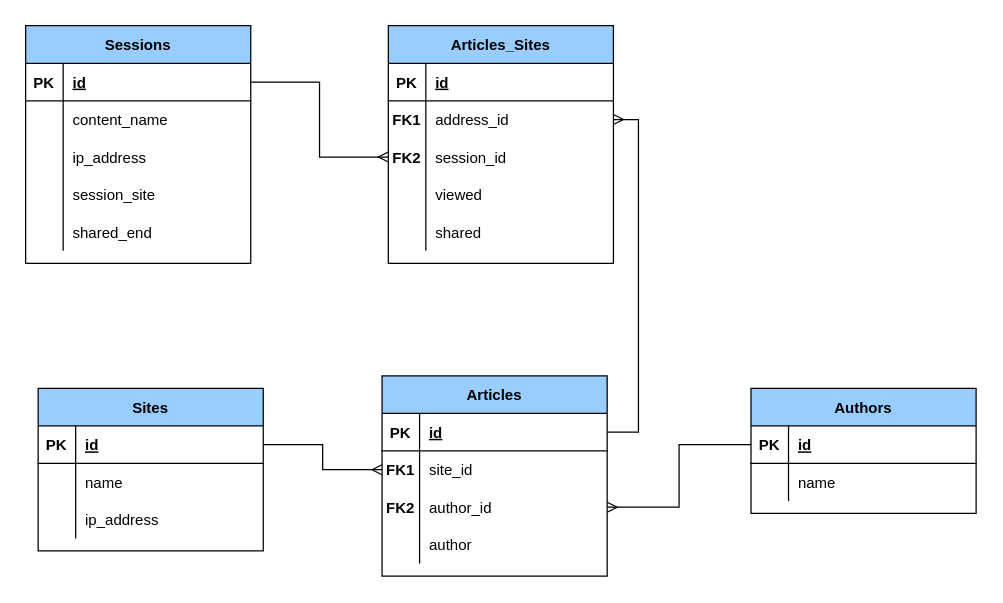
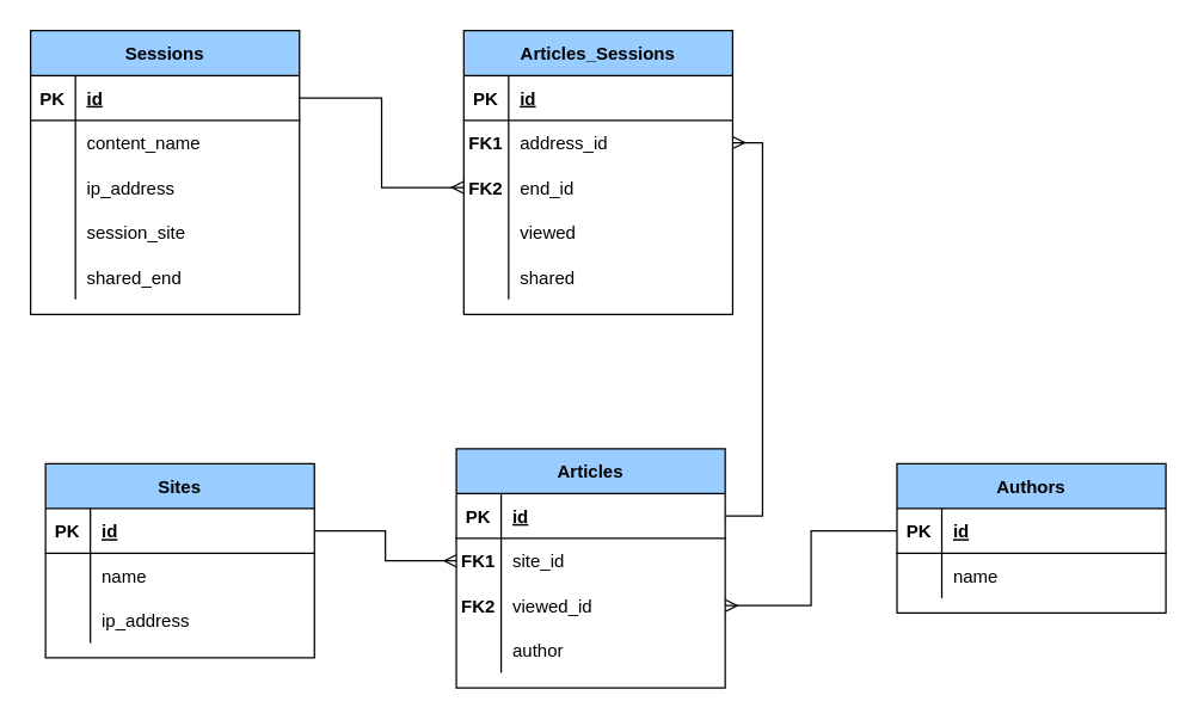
  <mxCell id="0" />
  <mxCell id="1" parent="0" />
  <mxCell id="2" value="Sites" style="shape=table;startSize=30;container=1;collapsible=1;childLayout=tableLayout;fixedRows=1;rowLines=0;fontStyle=1;align=center;resizeLast=1;fillColor=#99CCFF;" parent="1" vertex="1"><mxGeometry x="30" y="310" width="180" height="130" as="geometry" /></mxCell>
  <mxCell id="3" value="" style="shape=tableRow;horizontal=0;startSize=0;swimlaneHead=0;swimlaneBody=0;fillColor=none;collapsible=0;dropTarget=0;points=[[0,0.5],[1,0.5]];portConstraint=eastwest;top=0;left=0;right=0;bottom=1;" parent="2" vertex="1"><mxGeometry y="30" width="180" height="30" as="geometry" /></mxCell>
  <mxCell id="4" value="PK" style="shape=partialRectangle;connectable=0;fillColor=none;top=0;left=0;bottom=0;right=0;fontStyle=1;overflow=hidden;" parent="3" vertex="1"><mxGeometry width="30" height="30" as="geometry"><mxRectangle width="30" height="30" as="alternateBounds" /></mxGeometry></mxCell>
  <mxCell id="5" value="id" style="shape=partialRectangle;connectable=0;fillColor=none;top=0;left=0;bottom=0;right=0;align=left;spacingLeft=6;fontStyle=5;overflow=hidden;" parent="3" vertex="1"><mxGeometry x="30" width="150" height="30" as="geometry"><mxRectangle width="150" height="30" as="alternateBounds" /></mxGeometry></mxCell>
  <mxCell id="6" value="" style="shape=tableRow;horizontal=0;startSize=0;swimlaneHead=0;swimlaneBody=0;fillColor=none;collapsible=0;dropTarget=0;points=[[0,0.5],[1,0.5]];portConstraint=eastwest;top=0;left=0;right=0;bottom=0;" parent="2" vertex="1"><mxGeometry y="60" width="180" height="30" as="geometry" /></mxCell>
  <mxCell id="7" value="" style="shape=partialRectangle;connectable=0;fillColor=none;top=0;left=0;bottom=0;right=0;editable=1;overflow=hidden;" parent="6" vertex="1"><mxGeometry width="30" height="30" as="geometry"><mxRectangle width="30" height="30" as="alternateBounds" /></mxGeometry></mxCell>
  <mxCell id="8" value="name" style="shape=partialRectangle;connectable=0;fillColor=none;top=0;left=0;bottom=0;right=0;align=left;spacingLeft=6;overflow=hidden;" parent="6" vertex="1"><mxGeometry x="30" width="150" height="30" as="geometry"><mxRectangle width="150" height="30" as="alternateBounds" /></mxGeometry></mxCell>
  <mxCell id="9" value="" style="shape=tableRow;horizontal=0;startSize=0;swimlaneHead=0;swimlaneBody=0;fillColor=none;collapsible=0;dropTarget=0;points=[[0,0.5],[1,0.5]];portConstraint=eastwest;top=0;left=0;right=0;bottom=0;" parent="2" vertex="1"><mxGeometry y="90" width="180" height="30" as="geometry" /></mxCell>
  <mxCell id="10" value="" style="shape=partialRectangle;connectable=0;fillColor=none;top=0;left=0;bottom=0;right=0;editable=1;overflow=hidden;" parent="9" vertex="1"><mxGeometry width="30" height="30" as="geometry"><mxRectangle width="30" height="30" as="alternateBounds" /></mxGeometry></mxCell>
  <mxCell id="11" value="ip_address" style="shape=partialRectangle;connectable=0;fillColor=none;top=0;left=0;bottom=0;right=0;align=left;spacingLeft=6;overflow=hidden;" parent="9" vertex="1"><mxGeometry x="30" width="150" height="30" as="geometry"><mxRectangle width="150" height="30" as="alternateBounds" /></mxGeometry></mxCell>
  <mxCell id="12" value="Articles" style="shape=table;startSize=30;container=1;collapsible=1;childLayout=tableLayout;fixedRows=1;rowLines=0;fontStyle=1;align=center;resizeLast=1;fillColor=#99CCFF;" parent="1" vertex="1"><mxGeometry x="305" y="300" width="180" height="160" as="geometry" /></mxCell>
  <mxCell id="13" value="" style="shape=tableRow;horizontal=0;startSize=0;swimlaneHead=0;swimlaneBody=0;fillColor=none;collapsible=0;dropTarget=0;points=[[0,0.5],[1,0.5]];portConstraint=eastwest;top=0;left=0;right=0;bottom=1;" parent="12" vertex="1"><mxGeometry y="30" width="180" height="30" as="geometry" /></mxCell>
  <mxCell id="14" value="PK" style="shape=partialRectangle;connectable=0;fillColor=none;top=0;left=0;bottom=0;right=0;fontStyle=1;overflow=hidden;" parent="13" vertex="1"><mxGeometry width="30" height="30" as="geometry"><mxRectangle width="30" height="30" as="alternateBounds" /></mxGeometry></mxCell>
  <mxCell id="15" value="id" style="shape=partialRectangle;connectable=0;fillColor=none;top=0;left=0;bottom=0;right=0;align=left;spacingLeft=6;fontStyle=5;overflow=hidden;" parent="13" vertex="1"><mxGeometry x="30" width="150" height="30" as="geometry"><mxRectangle width="150" height="30" as="alternateBounds" /></mxGeometry></mxCell>
  <mxCell id="16" value="" style="shape=tableRow;horizontal=0;startSize=0;swimlaneHead=0;swimlaneBody=0;fillColor=none;collapsible=0;dropTarget=0;points=[[0,0.5],[1,0.5]];portConstraint=eastwest;top=0;left=0;right=0;bottom=0;" parent="12" vertex="1"><mxGeometry y="60" width="180" height="30" as="geometry" /></mxCell>
  <mxCell id="17" value="FK1" style="shape=partialRectangle;connectable=0;fillColor=none;top=0;left=0;bottom=0;right=0;editable=1;overflow=hidden;fontStyle=1" parent="16" vertex="1"><mxGeometry width="30" height="30" as="geometry"><mxRectangle width="30" height="30" as="alternateBounds" /></mxGeometry></mxCell>
  <mxCell id="18" value="site_id" style="shape=partialRectangle;connectable=0;fillColor=none;top=0;left=0;bottom=0;right=0;align=left;spacingLeft=6;overflow=hidden;" parent="16" vertex="1"><mxGeometry x="30" width="150" height="30" as="geometry"><mxRectangle width="150" height="30" as="alternateBounds" /></mxGeometry></mxCell>
  <mxCell id="19" value="" style="shape=tableRow;horizontal=0;startSize=0;swimlaneHead=0;swimlaneBody=0;fillColor=none;collapsible=0;dropTarget=0;points=[[0,0.5],[1,0.5]];portConstraint=eastwest;top=0;left=0;right=0;bottom=0;" parent="12" vertex="1"><mxGeometry y="90" width="180" height="30" as="geometry" /></mxCell>
  <mxCell id="20" value="FK2" style="shape=partialRectangle;connectable=0;fillColor=none;top=0;left=0;bottom=0;right=0;editable=1;overflow=hidden;fontStyle=1" parent="19" vertex="1"><mxGeometry width="30" height="30" as="geometry"><mxRectangle width="30" height="30" as="alternateBounds" /></mxGeometry></mxCell>
- <mxCell id="21" value="author_id" style="shape=partialRectangle;connectable=0;fillColor=none;top=0;left=0;bottom=0;right=0;align=left;spacingLeft=6;overflow=hidden;" parent="19" vertex="1"><mxGeometry x="30" width="150" height="30" as="geometry"><mxRectangle width="150" height="30" as="alternateBounds" /></mxGeometry></mxCell>
+ <mxCell id="21" value="viewed_id" style="shape=partialRectangle;connectable=0;fillColor=none;top=0;left=0;bottom=0;right=0;align=left;spacingLeft=6;overflow=hidden;" parent="19" vertex="1"><mxGeometry x="30" width="150" height="30" as="geometry"><mxRectangle width="150" height="30" as="alternateBounds" /></mxGeometry></mxCell>
  <mxCell id="22" value="" style="shape=tableRow;horizontal=0;startSize=0;swimlaneHead=0;swimlaneBody=0;fillColor=none;collapsible=0;dropTarget=0;points=[[0,0.5],[1,0.5]];portConstraint=eastwest;top=0;left=0;right=0;bottom=0;" parent="12" vertex="1"><mxGeometry y="120" width="180" height="30" as="geometry" /></mxCell>
  <mxCell id="23" value="" style="shape=partialRectangle;connectable=0;fillColor=none;top=0;left=0;bottom=0;right=0;editable=1;overflow=hidden;" parent="22" vertex="1"><mxGeometry width="30" height="30" as="geometry"><mxRectangle width="30" height="30" as="alternateBounds" /></mxGeometry></mxCell>
  <mxCell id="24" value="author" style="shape=partialRectangle;connectable=0;fillColor=none;top=0;left=0;bottom=0;right=0;align=left;spacingLeft=6;overflow=hidden;" parent="22" vertex="1"><mxGeometry x="30" width="150" height="30" as="geometry"><mxRectangle width="150" height="30" as="alternateBounds" /></mxGeometry></mxCell>
  <mxCell id="25" value="Authors" style="shape=table;startSize=30;container=1;collapsible=1;childLayout=tableLayout;fixedRows=1;rowLines=0;fontStyle=1;align=center;resizeLast=1;fillColor=#99CCFF;" parent="1" vertex="1"><mxGeometry x="600" y="310" width="180" height="100" as="geometry" /></mxCell>
  <mxCell id="26" value="" style="shape=tableRow;horizontal=0;startSize=0;swimlaneHead=0;swimlaneBody=0;fillColor=none;collapsible=0;dropTarget=0;points=[[0,0.5],[1,0.5]];portConstraint=eastwest;top=0;left=0;right=0;bottom=1;" parent="25" vertex="1"><mxGeometry y="30" width="180" height="30" as="geometry" /></mxCell>
  <mxCell id="27" value="PK" style="shape=partialRectangle;connectable=0;fillColor=none;top=0;left=0;bottom=0;right=0;fontStyle=1;overflow=hidden;" parent="26" vertex="1"><mxGeometry width="30" height="30" as="geometry"><mxRectangle width="30" height="30" as="alternateBounds" /></mxGeometry></mxCell>
  <mxCell id="28" value="id" style="shape=partialRectangle;connectable=0;fillColor=none;top=0;left=0;bottom=0;right=0;align=left;spacingLeft=6;fontStyle=5;overflow=hidden;" parent="26" vertex="1"><mxGeometry x="30" width="150" height="30" as="geometry"><mxRectangle width="150" height="30" as="alternateBounds" /></mxGeometry></mxCell>
  <mxCell id="29" value="" style="shape=tableRow;horizontal=0;startSize=0;swimlaneHead=0;swimlaneBody=0;fillColor=none;collapsible=0;dropTarget=0;points=[[0,0.5],[1,0.5]];portConstraint=eastwest;top=0;left=0;right=0;bottom=0;" parent="25" vertex="1"><mxGeometry y="60" width="180" height="30" as="geometry" /></mxCell>
  <mxCell id="30" value="" style="shape=partialRectangle;connectable=0;fillColor=none;top=0;left=0;bottom=0;right=0;editable=1;overflow=hidden;" parent="29" vertex="1"><mxGeometry width="30" height="30" as="geometry"><mxRectangle width="30" height="30" as="alternateBounds" /></mxGeometry></mxCell>
  <mxCell id="31" value="name" style="shape=partialRectangle;connectable=0;fillColor=none;top=0;left=0;bottom=0;right=0;align=left;spacingLeft=6;overflow=hidden;" parent="29" vertex="1"><mxGeometry x="30" width="150" height="30" as="geometry"><mxRectangle width="150" height="30" as="alternateBounds" /></mxGeometry></mxCell>
  <mxCell id="32" value="Sessions" style="shape=table;startSize=30;container=1;collapsible=1;childLayout=tableLayout;fixedRows=1;rowLines=0;fontStyle=1;align=center;resizeLast=1;fillColor=#99CCFF;" parent="1" vertex="1"><mxGeometry x="20" y="20" width="180" height="190" as="geometry" /></mxCell>
  <mxCell id="33" value="" style="shape=tableRow;horizontal=0;startSize=0;swimlaneHead=0;swimlaneBody=0;fillColor=none;collapsible=0;dropTarget=0;points=[[0,0.5],[1,0.5]];portConstraint=eastwest;top=0;left=0;right=0;bottom=1;" parent="32" vertex="1"><mxGeometry y="30" width="180" height="30" as="geometry" /></mxCell>
  <mxCell id="34" value="PK" style="shape=partialRectangle;connectable=0;fillColor=none;top=0;left=0;bottom=0;right=0;fontStyle=1;overflow=hidden;" parent="33" vertex="1"><mxGeometry width="30" height="30" as="geometry"><mxRectangle width="30" height="30" as="alternateBounds" /></mxGeometry></mxCell>
  <mxCell id="35" value="id" style="shape=partialRectangle;connectable=0;fillColor=none;top=0;left=0;bottom=0;right=0;align=left;spacingLeft=6;fontStyle=5;overflow=hidden;" parent="33" vertex="1"><mxGeometry x="30" width="150" height="30" as="geometry"><mxRectangle width="150" height="30" as="alternateBounds" /></mxGeometry></mxCell>
  <mxCell id="36" value="" style="shape=tableRow;horizontal=0;startSize=0;swimlaneHead=0;swimlaneBody=0;fillColor=none;collapsible=0;dropTarget=0;points=[[0,0.5],[1,0.5]];portConstraint=eastwest;top=0;left=0;right=0;bottom=0;" parent="32" vertex="1"><mxGeometry y="60" width="180" height="30" as="geometry" /></mxCell>
  <mxCell id="37" value="" style="shape=partialRectangle;connectable=0;fillColor=none;top=0;left=0;bottom=0;right=0;editable=1;overflow=hidden;" parent="36" vertex="1"><mxGeometry width="30" height="30" as="geometry"><mxRectangle width="30" height="30" as="alternateBounds" /></mxGeometry></mxCell>
  <mxCell id="38" value="content_name" style="shape=partialRectangle;connectable=0;fillColor=none;top=0;left=0;bottom=0;right=0;align=left;spacingLeft=6;overflow=hidden;" parent="36" vertex="1"><mxGeometry x="30" width="150" height="30" as="geometry"><mxRectangle width="150" height="30" as="alternateBounds" /></mxGeometry></mxCell>
  <mxCell id="39" value="" style="shape=tableRow;horizontal=0;startSize=0;swimlaneHead=0;swimlaneBody=0;fillColor=none;collapsible=0;dropTarget=0;points=[[0,0.5],[1,0.5]];portConstraint=eastwest;top=0;left=0;right=0;bottom=0;" parent="32" vertex="1"><mxGeometry y="90" width="180" height="30" as="geometry" /></mxCell>
  <mxCell id="40" value="" style="shape=partialRectangle;connectable=0;fillColor=none;top=0;left=0;bottom=0;right=0;editable=1;overflow=hidden;" parent="39" vertex="1"><mxGeometry width="30" height="30" as="geometry"><mxRectangle width="30" height="30" as="alternateBounds" /></mxGeometry></mxCell>
  <mxCell id="41" value="ip_address" style="shape=partialRectangle;connectable=0;fillColor=none;top=0;left=0;bottom=0;right=0;align=left;spacingLeft=6;overflow=hidden;" parent="39" vertex="1"><mxGeometry x="30" width="150" height="30" as="geometry"><mxRectangle width="150" height="30" as="alternateBounds" /></mxGeometry></mxCell>
  <mxCell id="42" value="" style="shape=tableRow;horizontal=0;startSize=0;swimlaneHead=0;swimlaneBody=0;fillColor=none;collapsible=0;dropTarget=0;points=[[0,0.5],[1,0.5]];portConstraint=eastwest;top=0;left=0;right=0;bottom=0;" parent="32" vertex="1"><mxGeometry y="120" width="180" height="30" as="geometry" /></mxCell>
  <mxCell id="43" value="" style="shape=partialRectangle;connectable=0;fillColor=none;top=0;left=0;bottom=0;right=0;editable=1;overflow=hidden;" parent="42" vertex="1"><mxGeometry width="30" height="30" as="geometry"><mxRectangle width="30" height="30" as="alternateBounds" /></mxGeometry></mxCell>
  <mxCell id="44" value="session_site" style="shape=partialRectangle;connectable=0;fillColor=none;top=0;left=0;bottom=0;right=0;align=left;spacingLeft=6;overflow=hidden;" parent="42" vertex="1"><mxGeometry x="30" width="150" height="30" as="geometry"><mxRectangle width="150" height="30" as="alternateBounds" /></mxGeometry></mxCell>
  <mxCell id="45" value="" style="shape=tableRow;horizontal=0;startSize=0;swimlaneHead=0;swimlaneBody=0;fillColor=none;collapsible=0;dropTarget=0;points=[[0,0.5],[1,0.5]];portConstraint=eastwest;top=0;left=0;right=0;bottom=0;" parent="32" vertex="1"><mxGeometry y="150" width="180" height="30" as="geometry" /></mxCell>
  <mxCell id="46" value="" style="shape=partialRectangle;connectable=0;fillColor=none;top=0;left=0;bottom=0;right=0;editable=1;overflow=hidden;" parent="45" vertex="1"><mxGeometry width="30" height="30" as="geometry"><mxRectangle width="30" height="30" as="alternateBounds" /></mxGeometry></mxCell>
  <mxCell id="47" value="shared_end" style="shape=partialRectangle;connectable=0;fillColor=none;top=0;left=0;bottom=0;right=0;align=left;spacingLeft=6;overflow=hidden;" parent="45" vertex="1"><mxGeometry x="30" width="150" height="30" as="geometry"><mxRectangle width="150" height="30" as="alternateBounds" /></mxGeometry></mxCell>
- <mxCell id="48" value="Articles_Sites" style="shape=table;startSize=30;container=1;collapsible=1;childLayout=tableLayout;fixedRows=1;rowLines=0;fontStyle=1;align=center;resizeLast=1;fillColor=#99CCFF;" parent="1" vertex="1"><mxGeometry x="310" y="20" width="180" height="190" as="geometry" /></mxCell>
+ <mxCell id="48" value="Articles_Sessions" style="shape=table;startSize=30;container=1;collapsible=1;childLayout=tableLayout;fixedRows=1;rowLines=0;fontStyle=1;align=center;resizeLast=1;fillColor=#99CCFF;" parent="1" vertex="1"><mxGeometry x="310" y="20" width="180" height="190" as="geometry" /></mxCell>
  <mxCell id="49" value="" style="shape=tableRow;horizontal=0;startSize=0;swimlaneHead=0;swimlaneBody=0;fillColor=none;collapsible=0;dropTarget=0;points=[[0,0.5],[1,0.5]];portConstraint=eastwest;top=0;left=0;right=0;bottom=1;" parent="48" vertex="1"><mxGeometry y="30" width="180" height="30" as="geometry" /></mxCell>
  <mxCell id="50" value="PK" style="shape=partialRectangle;connectable=0;fillColor=none;top=0;left=0;bottom=0;right=0;fontStyle=1;overflow=hidden;" parent="49" vertex="1"><mxGeometry width="30" height="30" as="geometry"><mxRectangle width="30" height="30" as="alternateBounds" /></mxGeometry></mxCell>
  <mxCell id="51" value="id" style="shape=partialRectangle;connectable=0;fillColor=none;top=0;left=0;bottom=0;right=0;align=left;spacingLeft=6;fontStyle=5;overflow=hidden;" parent="49" vertex="1"><mxGeometry x="30" width="150" height="30" as="geometry"><mxRectangle width="150" height="30" as="alternateBounds" /></mxGeometry></mxCell>
  <mxCell id="52" value="" style="shape=tableRow;horizontal=0;startSize=0;swimlaneHead=0;swimlaneBody=0;fillColor=none;collapsible=0;dropTarget=0;points=[[0,0.5],[1,0.5]];portConstraint=eastwest;top=0;left=0;right=0;bottom=0;" parent="48" vertex="1"><mxGeometry y="60" width="180" height="30" as="geometry" /></mxCell>
  <mxCell id="53" value="FK1" style="shape=partialRectangle;connectable=0;fillColor=none;top=0;left=0;bottom=0;right=0;editable=1;overflow=hidden;fontStyle=1" parent="52" vertex="1"><mxGeometry width="30" height="30" as="geometry"><mxRectangle width="30" height="30" as="alternateBounds" /></mxGeometry></mxCell>
  <mxCell id="54" value="address_id" style="shape=partialRectangle;connectable=0;fillColor=none;top=0;left=0;bottom=0;right=0;align=left;spacingLeft=6;overflow=hidden;" parent="52" vertex="1"><mxGeometry x="30" width="150" height="30" as="geometry"><mxRectangle width="150" height="30" as="alternateBounds" /></mxGeometry></mxCell>
  <mxCell id="55" value="" style="shape=tableRow;horizontal=0;startSize=0;swimlaneHead=0;swimlaneBody=0;fillColor=none;collapsible=0;dropTarget=0;points=[[0,0.5],[1,0.5]];portConstraint=eastwest;top=0;left=0;right=0;bottom=0;" parent="48" vertex="1"><mxGeometry y="90" width="180" height="30" as="geometry" /></mxCell>
  <mxCell id="56" value="FK2" style="shape=partialRectangle;connectable=0;fillColor=none;top=0;left=0;bottom=0;right=0;editable=1;overflow=hidden;fontStyle=1" parent="55" vertex="1"><mxGeometry width="30" height="30" as="geometry"><mxRectangle width="30" height="30" as="alternateBounds" /></mxGeometry></mxCell>
- <mxCell id="57" value="session_id" style="shape=partialRectangle;connectable=0;fillColor=none;top=0;left=0;bottom=0;right=0;align=left;spacingLeft=6;overflow=hidden;" parent="55" vertex="1"><mxGeometry x="30" width="150" height="30" as="geometry"><mxRectangle width="150" height="30" as="alternateBounds" /></mxGeometry></mxCell>
+ <mxCell id="57" value="end_id" style="shape=partialRectangle;connectable=0;fillColor=none;top=0;left=0;bottom=0;right=0;align=left;spacingLeft=6;overflow=hidden;" parent="55" vertex="1"><mxGeometry x="30" width="150" height="30" as="geometry"><mxRectangle width="150" height="30" as="alternateBounds" /></mxGeometry></mxCell>
  <mxCell id="58" value="" style="shape=tableRow;horizontal=0;startSize=0;swimlaneHead=0;swimlaneBody=0;fillColor=none;collapsible=0;dropTarget=0;points=[[0,0.5],[1,0.5]];portConstraint=eastwest;top=0;left=0;right=0;bottom=0;" parent="48" vertex="1"><mxGeometry y="120" width="180" height="30" as="geometry" /></mxCell>
  <mxCell id="59" value="" style="shape=partialRectangle;connectable=0;fillColor=none;top=0;left=0;bottom=0;right=0;editable=1;overflow=hidden;" parent="58" vertex="1"><mxGeometry width="30" height="30" as="geometry"><mxRectangle width="30" height="30" as="alternateBounds" /></mxGeometry></mxCell>
  <mxCell id="60" value="viewed" style="shape=partialRectangle;connectable=0;fillColor=none;top=0;left=0;bottom=0;right=0;align=left;spacingLeft=6;overflow=hidden;" parent="58" vertex="1"><mxGeometry x="30" width="150" height="30" as="geometry"><mxRectangle width="150" height="30" as="alternateBounds" /></mxGeometry></mxCell>
  <mxCell id="61" value="" style="shape=tableRow;horizontal=0;startSize=0;swimlaneHead=0;swimlaneBody=0;fillColor=none;collapsible=0;dropTarget=0;points=[[0,0.5],[1,0.5]];portConstraint=eastwest;top=0;left=0;right=0;bottom=0;" parent="48" vertex="1"><mxGeometry y="150" width="180" height="30" as="geometry" /></mxCell>
  <mxCell id="62" value="" style="shape=partialRectangle;connectable=0;fillColor=none;top=0;left=0;bottom=0;right=0;editable=1;overflow=hidden;" parent="61" vertex="1"><mxGeometry width="30" height="30" as="geometry"><mxRectangle width="30" height="30" as="alternateBounds" /></mxGeometry></mxCell>
  <mxCell id="63" value="shared" style="shape=partialRectangle;connectable=0;fillColor=none;top=0;left=0;bottom=0;right=0;align=left;spacingLeft=6;overflow=hidden;" parent="61" vertex="1"><mxGeometry x="30" width="150" height="30" as="geometry"><mxRectangle width="150" height="30" as="alternateBounds" /></mxGeometry></mxCell>
  <mxCell id="64" style="edgeStyle=orthogonalEdgeStyle;rounded=0;orthogonalLoop=1;jettySize=auto;html=1;entryX=0;entryY=0.5;entryDx=0;entryDy=0;endArrow=ERmany;endFill=0;" parent="1" source="33" target="55" edge="1"><mxGeometry relative="1" as="geometry" /></mxCell>
  <mxCell id="65" style="edgeStyle=orthogonalEdgeStyle;rounded=0;orthogonalLoop=1;jettySize=auto;html=1;entryX=1;entryY=0.5;entryDx=0;entryDy=0;endArrow=ERmany;endFill=0;" parent="1" source="26" target="19" edge="1"><mxGeometry relative="1" as="geometry" /></mxCell>
  <mxCell id="66" style="edgeStyle=orthogonalEdgeStyle;rounded=0;orthogonalLoop=1;jettySize=auto;html=1;endArrow=ERmany;endFill=0;" parent="1" source="3" target="16" edge="1"><mxGeometry relative="1" as="geometry" /></mxCell>
  <mxCell id="67" style="edgeStyle=orthogonalEdgeStyle;rounded=0;orthogonalLoop=1;jettySize=auto;html=1;entryX=1;entryY=0.5;entryDx=0;entryDy=0;endArrow=ERmany;endFill=0;" parent="1" source="13" target="52" edge="1"><mxGeometry relative="1" as="geometry" /></mxCell>
